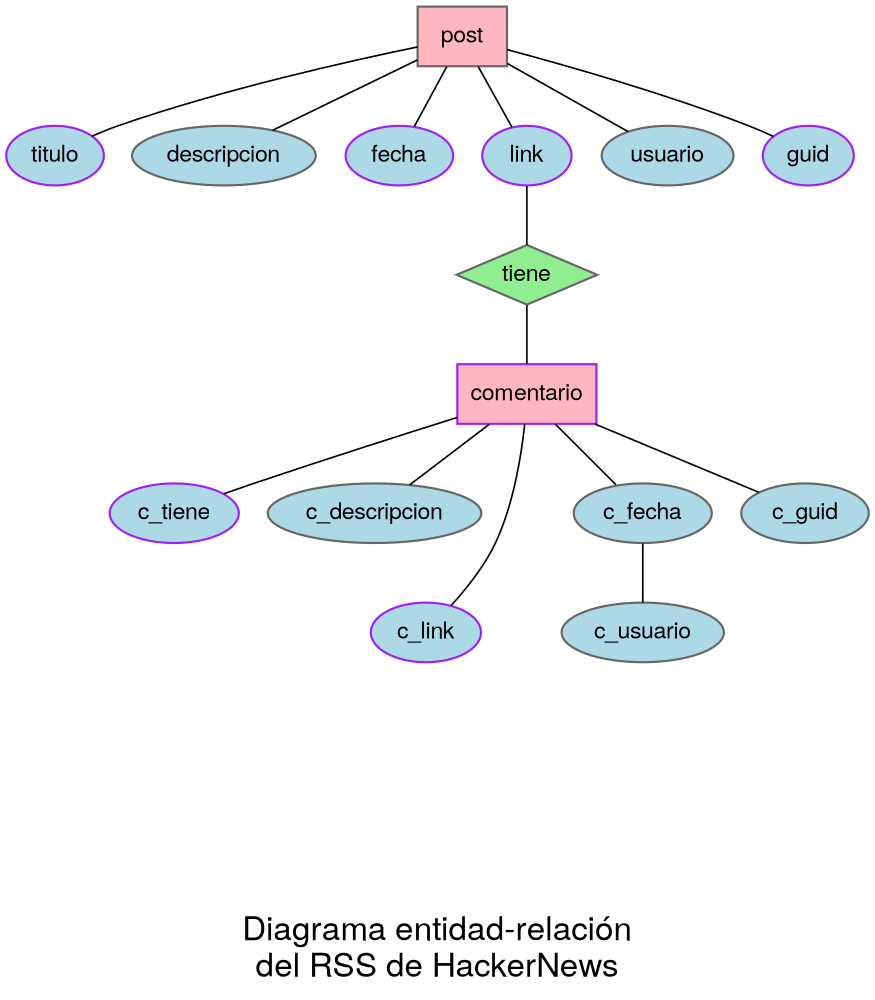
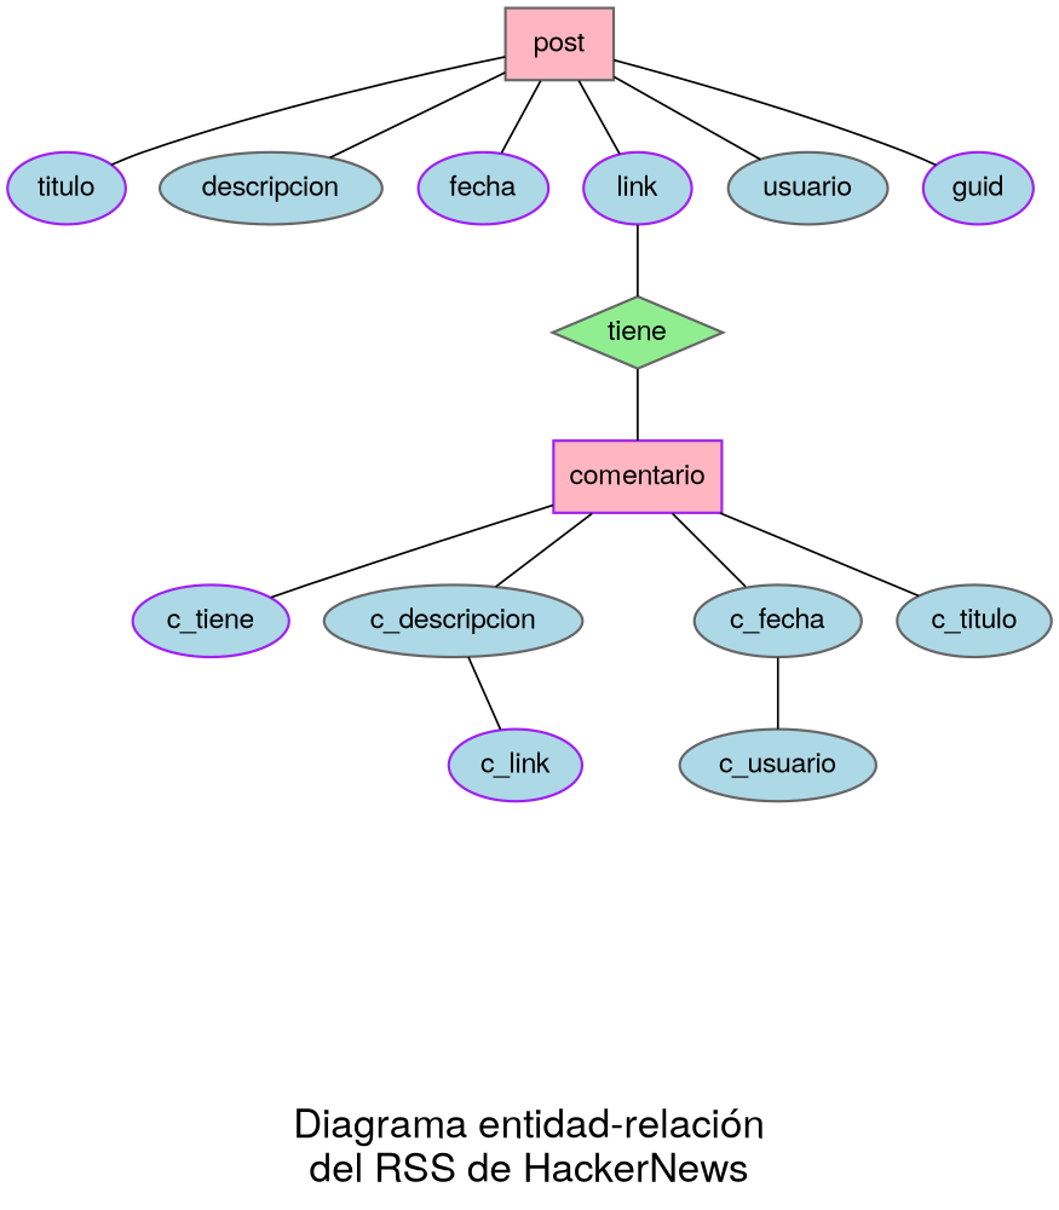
  graph {
    fontname="Helvetica,Arial,sans-serif"
    fontsize=20
    label="\n\nDiagrama entidad-relación\ndel RSS de HackerNews"
    node [color=gray40 fillcolor=lightblue fontname="Helvetica,Arial,sans-serif" penwidth=1.3 shape=ellipse style=filled]
    edge [fontname="Helvetica,Arial,sans-serif"]
    post [fillcolor=lightpink shape=box]
    titulo [color=purple]
    descripcion
    fecha [color=purple]
    link [color=purple]
    usuario
    guid [color=purple]
    tiene [fillcolor=lightgreen shape=diamond]
    comentario [color=purple fillcolor=lightpink shape=box]
    n10 [color=purple label=c_tiene]
    c_descripcion
    c_fecha
    c_link [color=purple]
-   c_guid
+   c_guid [label=c_titulo]
    c_usuario
    post -- titulo
    post -- descripcion
    post -- fecha
    post -- link
    post -- usuario
    post -- guid
    link -- tiene
    tiene -- comentario
    comentario -- n10
    comentario -- c_descripcion
    comentario -- c_fecha
-   comentario -- c_link
+   c_descripcion -- c_link
    comentario -- c_guid
    c_fecha -- c_usuario
  }
